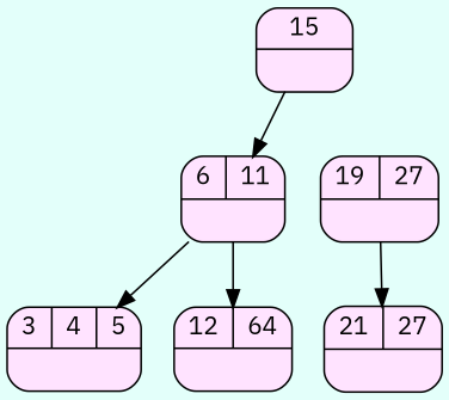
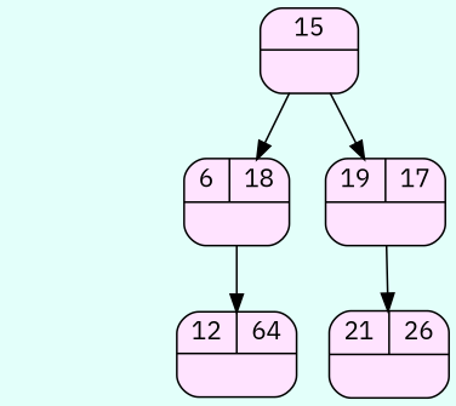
  digraph {
    bgcolor="#E3FFFA"
    fontname="IBM Plex Sans"
    node [fillcolor="#FFE3FF" fontname="IBM Plex Sans" shape=Mrecord style=filled]
    edge [fontname="IBM Plex Sans"]
    n1 [label="{{15}|<here>}"]
-   n2 [label="{{6| 11}|<here>}"]
-   n3 [label="{{19| 27}|<here>}"]
-   n4 [label="{{3| 4| 5}|<here>}"]
+   n2 [label="{{6| 18}|<here>}"]
+   n3 [label="{{19| 17}|<here>}"]
    n5 [label="{{12| 64}|<here>}"]
-   n6 [label="{{21| 27}|<here>}"]
+   n6 [label="{{21| 26}|<here>}"]
    n1 -> n2
-   n2 -> n4
+   n1 -> n3
    n2 -> n5
    n3 -> n6
  }
